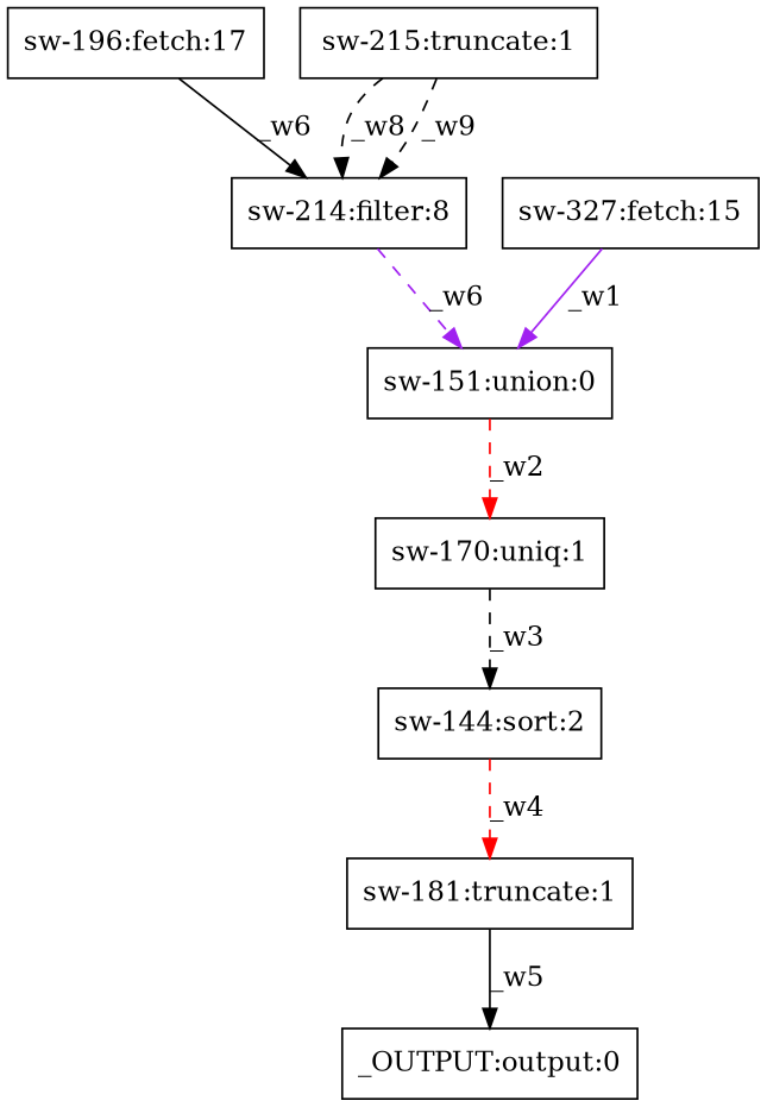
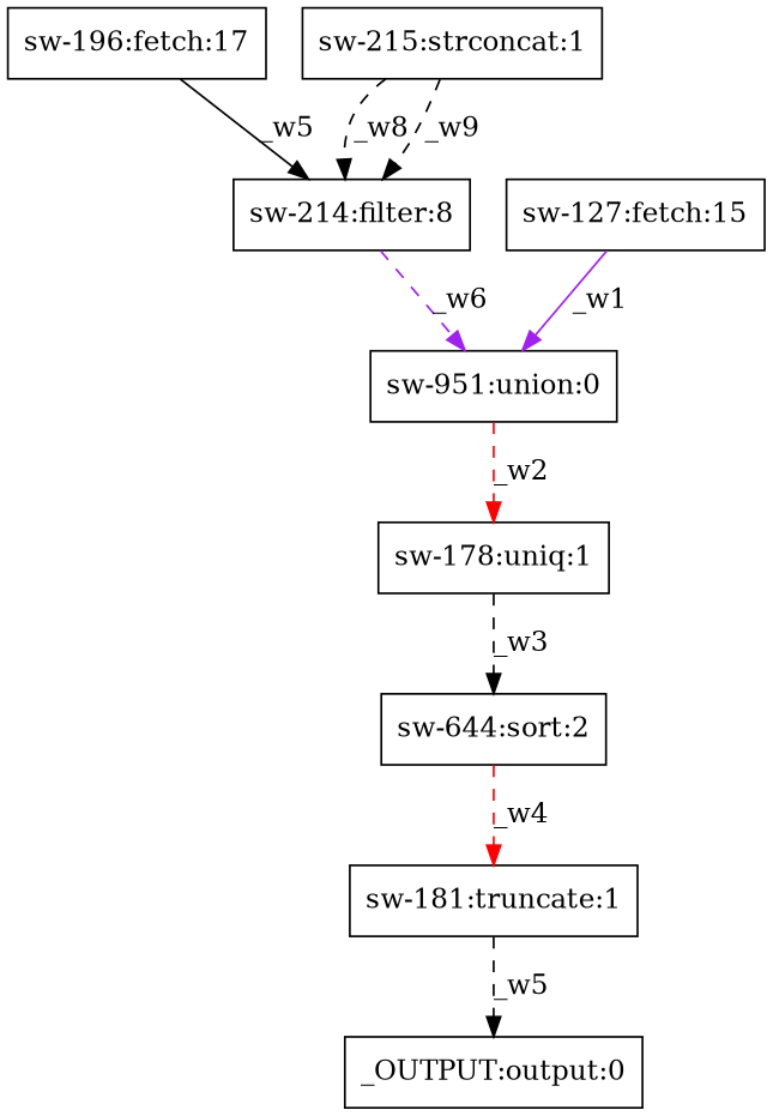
  digraph {
    node [shape=box]
    edge [color=black style=dashed]
-   n1 [label="sw-144:sort:2"]
+   n1 [label="sw-644:sort:2"]
    n2 [label="sw-181:truncate:1"]
    n3 [label="_OUTPUT:output:0"]
    n4 [label="sw-214:filter:8"]
-   n5 [label="sw-151:union:0"]
-   n6 [label="sw-170:uniq:1"]
+   n5 [label="sw-951:union:0"]
+   n6 [label="sw-178:uniq:1"]
    n7 [label="sw-196:fetch:17"]
-   n8 [label="sw-215:truncate:1"]
-   n9 [label="sw-327:fetch:15"]
+   n8 [label="sw-215:strconcat:1"]
+   n9 [label="sw-127:fetch:15"]
    n1 -> n2 [color=red label=_w4]
-   n2 -> n3 [label=_w5 style=solid]
+   n2 -> n3 [label=_w5]
    n4 -> n5 [color=purple label=_w6]
    n5 -> n6 [color=red label=_w2]
    n6 -> n1 [label=_w3]
-   n7 -> n4 [label=_w6 style=solid]
+   n7 -> n4 [label=_w5 style=solid]
    n8 -> n4 [label=_w8]
    n8 -> n4 [label=_w9]
    n9 -> n5 [color=purple label=_w1 style=solid]
  }
